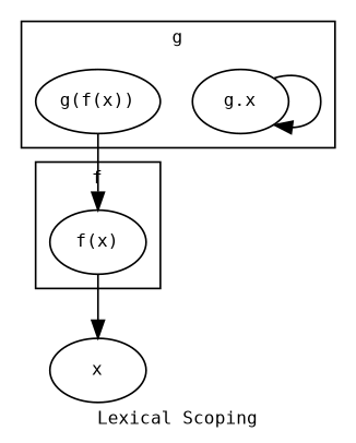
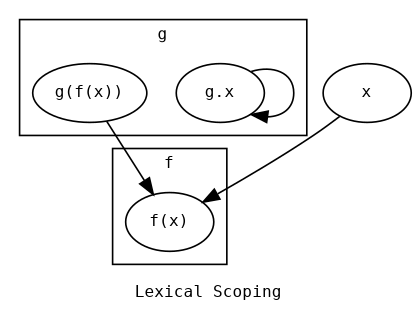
  digraph {
    fontname=Monospace
    fontsize=10
    label="Lexical Scoping"
    node [fontname=Monospace fontsize=10]
    "g.x"
    "g(f(x))"
    "f(x)"
    x
    subgraph cluster_1 {
      label=g
      "g.x"
      "g(f(x))"
    }
    subgraph cluster_2 {
      label=f
      "f(x)"
    }
    "g.x" -> "g.x"
    "g(f(x))" -> "f(x)"
-   "f(x)" -> x
+   x -> "f(x)"
  }
